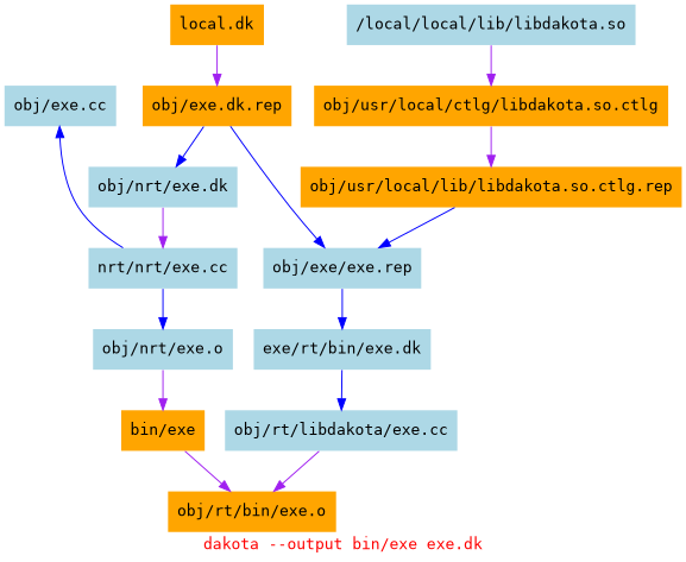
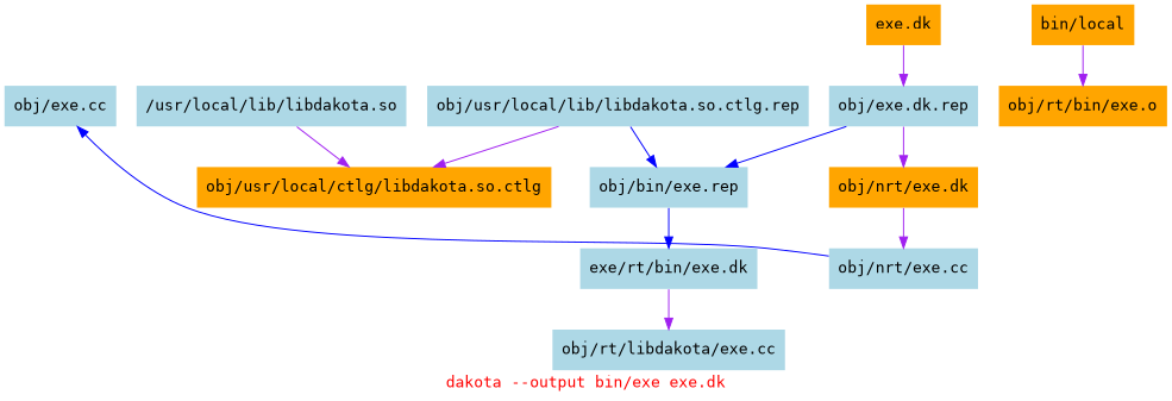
  digraph {
    fontcolor=red
    fontname="DejaVu Sans Mono"
    label="dakota --output bin/exe exe.dk"
    rankdir=TB
    node [color=teal fillcolor=lightblue fontname="DejaVu Sans Mono" shape=plaintext style=filled]
    edge [color=blue fontname="DejaVu Sans Mono"]
    "obj/exe.cc"
-   "obj/exe.dk.rep" [fillcolor=orange]
-   "obj/nrt/exe.cc" [label="nrt/nrt/exe.cc"]
-   "obj/bin/exe.rep" [color=purple label="obj/exe/exe.rep"]
-   "obj/nrt/exe.dk" [color=purple]
-   "/usr/local/lib/libdakota.so" [color=darkorange label="/local/local/lib/libdakota.so"]
+   "obj/exe.dk.rep"
+   "obj/nrt/exe.cc"
+   "obj/bin/exe.rep" [color=purple]
+   "obj/nrt/exe.dk" [color=purple fillcolor=orange]
+   "/usr/local/lib/libdakota.so" [color=darkorange]
    n7 [fillcolor=orange label="obj/usr/local/ctlg/libdakota.so.ctlg"]
-   "obj/usr/local/lib/libdakota.so.ctlg.rep" [color=darkorange fillcolor=orange]
+   "obj/usr/local/lib/libdakota.so.ctlg.rep" [color=darkorange]
    n9 [color=purple label="exe/rt/bin/exe.dk"]
    n10 [color=darkorange label="obj/rt/libdakota/exe.cc"]
-   "exe.dk" [color=darkorange fillcolor=orange label="local.dk"]
-   "obj/nrt/exe.o" [color=red]
-   "bin/exe" [color=red fillcolor=orange]
+   "exe.dk" [color=darkorange fillcolor=orange]
+   "bin/exe" [color=red fillcolor=orange label="bin/local"]
    "obj/rt/bin/exe.o" [color=red fillcolor=orange]
    subgraph sub_1 {
      rank=same
      "obj/exe.cc"
      "obj/exe.dk.rep"
    }
    "obj/exe.cc" -> "obj/nrt/exe.cc" [constraint=false dir=back]
    "obj/exe.dk.rep" -> "obj/bin/exe.rep"
-   "obj/exe.dk.rep" -> "obj/nrt/exe.dk"
-   "obj/nrt/exe.cc" -> "obj/nrt/exe.o"
+   "obj/exe.dk.rep" -> "obj/nrt/exe.dk" [color=purple]
    "obj/bin/exe.rep" -> n9
    "obj/nrt/exe.dk" -> "obj/nrt/exe.cc" [color=purple]
    "/usr/local/lib/libdakota.so" -> n7 [color=purple]
-   n7 -> "obj/usr/local/lib/libdakota.so.ctlg.rep" [color=purple]
+   "obj/usr/local/lib/libdakota.so.ctlg.rep" -> n7 [color=purple]
    "obj/usr/local/lib/libdakota.so.ctlg.rep" -> "obj/bin/exe.rep"
-   n9 -> n10
-   n10 -> "obj/rt/bin/exe.o" [color=purple]
+   n9 -> n10 [color=purple]
    "exe.dk" -> "obj/exe.dk.rep" [color=purple]
-   "obj/nrt/exe.o" -> "bin/exe" [color=purple]
    "bin/exe" -> "obj/rt/bin/exe.o" [color=purple]
  }
